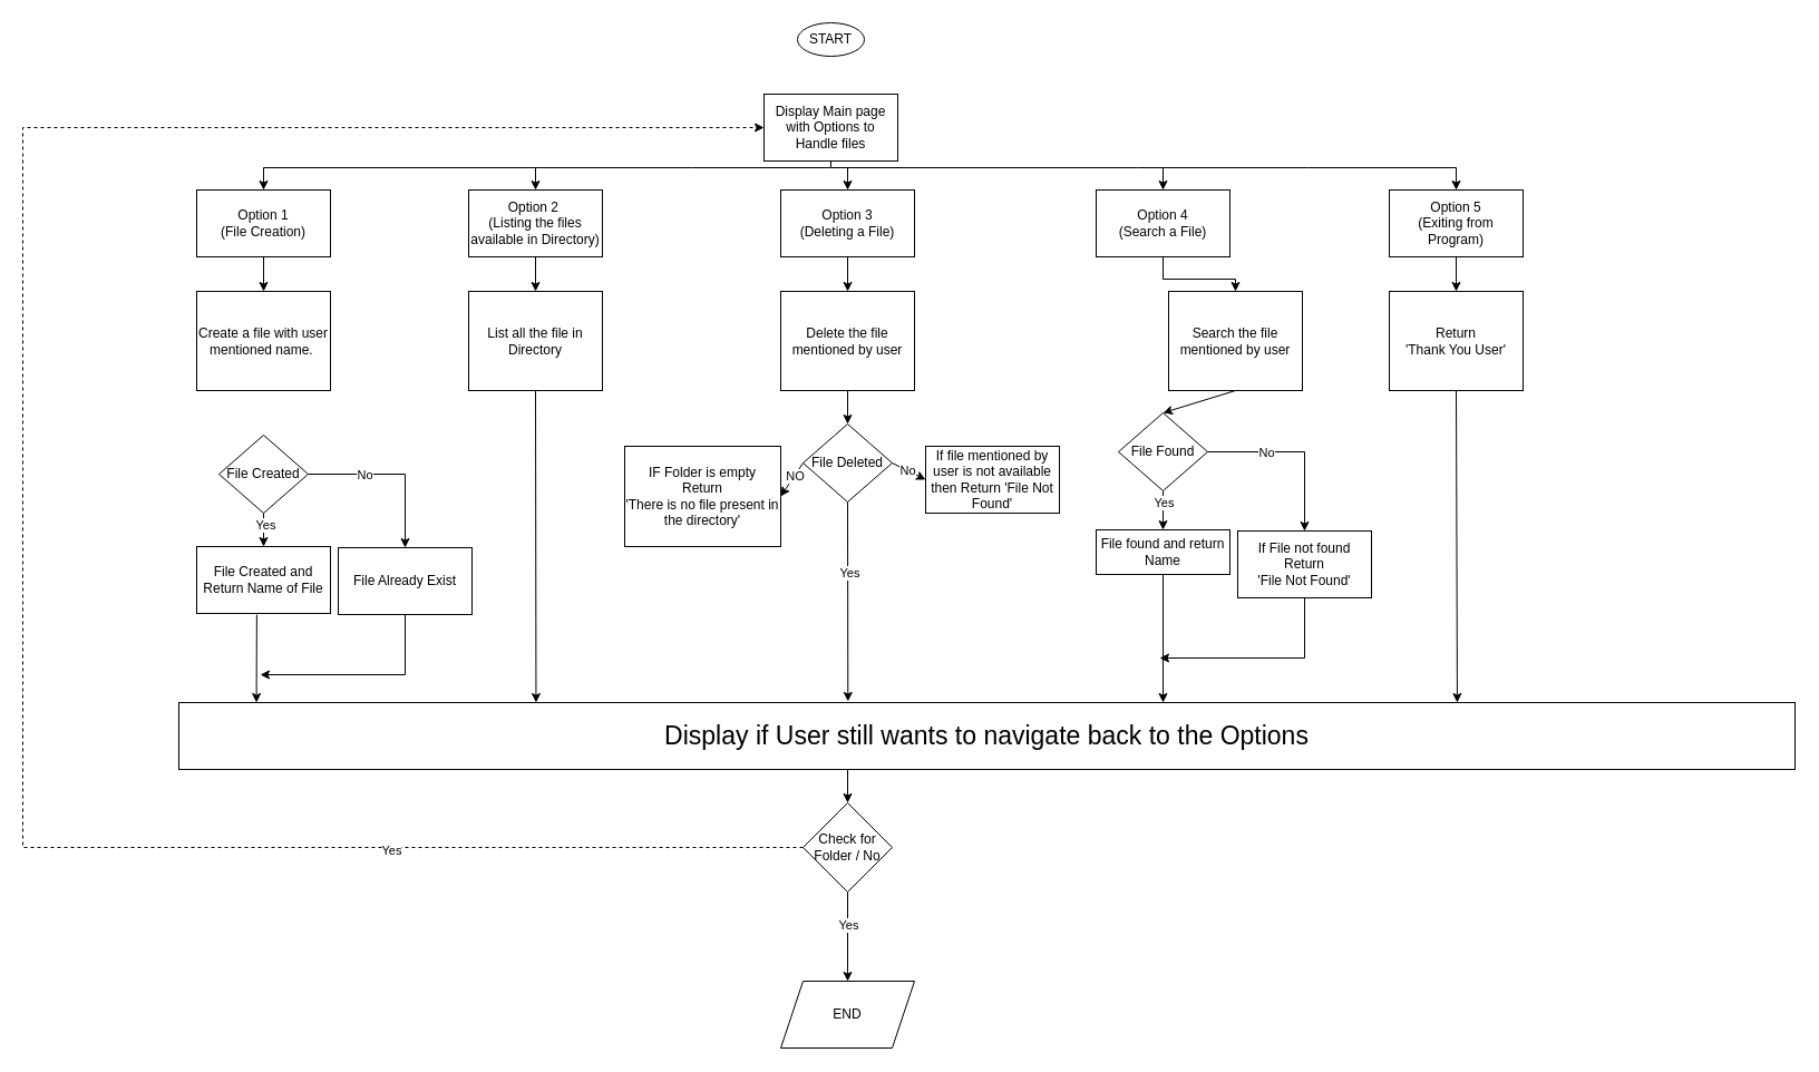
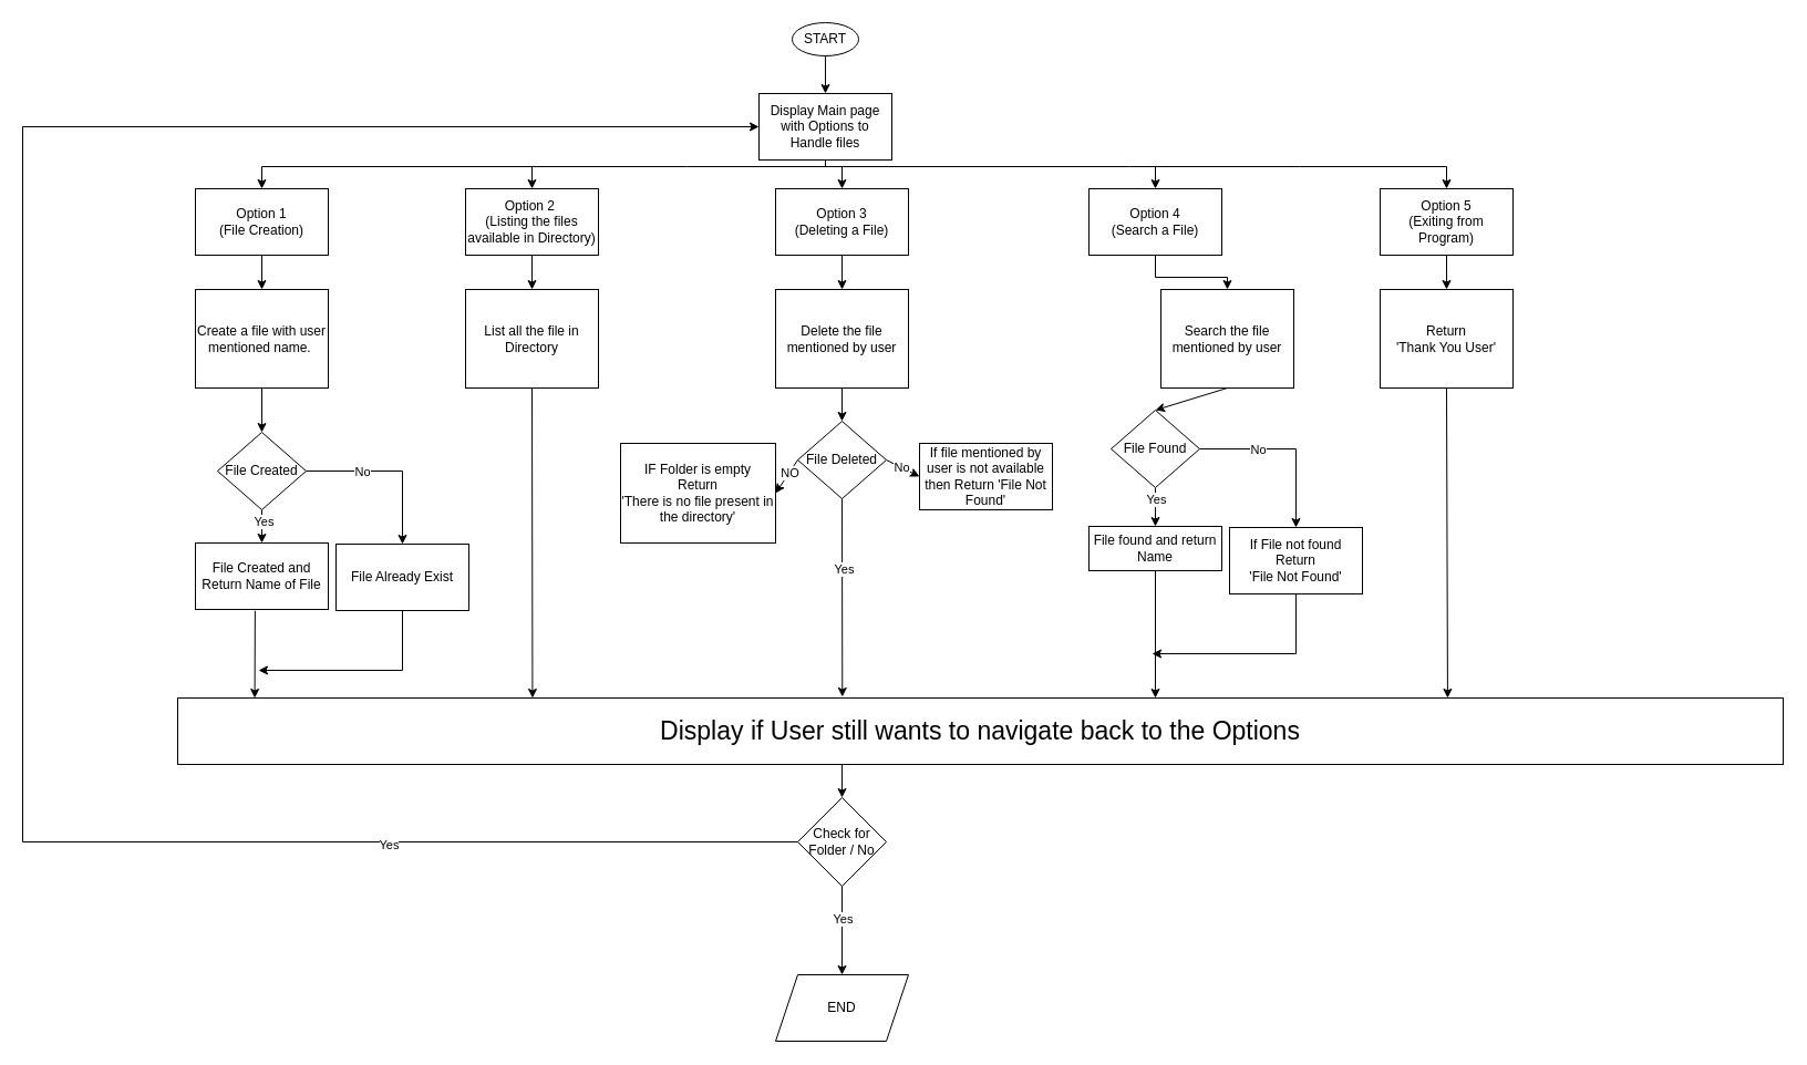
  <mxCell id="0" />
  <mxCell id="1" parent="0" />
+ <mxCell id="2" value="" style="edgeStyle=orthogonalEdgeStyle;rounded=0;orthogonalLoop=1;jettySize=auto;html=1;" parent="1" source="3" target="4" edge="1"><mxGeometry relative="1" as="geometry" /></mxCell>
  <mxCell id="3" value="START" style="ellipse;whiteSpace=wrap;html=1;" parent="1" vertex="1"><mxGeometry x="715" y="20" width="60" height="30" as="geometry" /></mxCell>
  <mxCell id="4" value="Display Main page with Options to Handle files" style="whiteSpace=wrap;html=1;" parent="1" vertex="1"><mxGeometry x="685" y="84" width="120" height="60" as="geometry" /></mxCell>
  <mxCell id="5" value="Option 1 &lt;br&gt;(File Creation)" style="rounded=0;whiteSpace=wrap;html=1;" parent="1" vertex="1"><mxGeometry x="176" y="170" width="120" height="60" as="geometry" /></mxCell>
  <mxCell id="6" style="edgeStyle=orthogonalEdgeStyle;rounded=0;orthogonalLoop=1;jettySize=auto;html=1;entryX=0.5;entryY=0;entryDx=0;entryDy=0;" parent="1" source="7" target="20" edge="1"><mxGeometry relative="1" as="geometry" /></mxCell>
  <mxCell id="7" value="Option 2&amp;nbsp;&lt;br&gt;(Listing the files available in Directory)" style="rounded=0;whiteSpace=wrap;html=1;" parent="1" vertex="1"><mxGeometry x="420" y="170" width="120" height="60" as="geometry" /></mxCell>
  <mxCell id="8" style="edgeStyle=orthogonalEdgeStyle;rounded=0;orthogonalLoop=1;jettySize=auto;html=1;entryX=0.5;entryY=0;entryDx=0;entryDy=0;" parent="1" source="9" target="22" edge="1"><mxGeometry relative="1" as="geometry" /></mxCell>
  <mxCell id="9" value="Option 3&lt;br&gt;(Deleting a File)" style="rounded=0;whiteSpace=wrap;html=1;" parent="1" vertex="1"><mxGeometry x="700" y="170" width="120" height="60" as="geometry" /></mxCell>
  <mxCell id="10" style="edgeStyle=orthogonalEdgeStyle;rounded=0;orthogonalLoop=1;jettySize=auto;html=1;entryX=0.5;entryY=0;entryDx=0;entryDy=0;" parent="1" source="11" target="23" edge="1"><mxGeometry relative="1" as="geometry" /></mxCell>
  <mxCell id="11" value="Option 4&lt;br&gt;(Search a File)" style="rounded=0;whiteSpace=wrap;html=1;" parent="1" vertex="1"><mxGeometry x="983" y="170" width="120" height="60" as="geometry" /></mxCell>
  <mxCell id="12" value="Option 5&lt;br&gt;(Exiting from Program)" style="rounded=0;whiteSpace=wrap;html=1;" parent="1" vertex="1"><mxGeometry x="1246" y="170" width="120" height="60" as="geometry" /></mxCell>
  <mxCell id="13" value="" style="endArrow=classic;html=1;rounded=0;exitX=0.5;exitY=1;exitDx=0;exitDy=0;entryX=0.5;entryY=0;entryDx=0;entryDy=0;" parent="1" source="4" target="5" edge="1"><mxGeometry width="50" height="50" relative="1" as="geometry"><mxPoint x="720" y="190" as="sourcePoint" /><mxPoint x="770" y="140" as="targetPoint" /><Array as="points"><mxPoint x="745" y="150" /><mxPoint x="620" y="150" /><mxPoint x="236" y="150" /></Array></mxGeometry></mxCell>
  <mxCell id="14" value="" style="endArrow=classic;html=1;rounded=0;entryX=0.5;entryY=0;entryDx=0;entryDy=0;" parent="1" target="7" edge="1"><mxGeometry width="50" height="50" relative="1" as="geometry"><mxPoint x="480" y="150" as="sourcePoint" /><mxPoint x="600" y="150" as="targetPoint" /></mxGeometry></mxCell>
  <mxCell id="15" value="" style="endArrow=classic;html=1;rounded=0;entryX=0.5;entryY=0;entryDx=0;entryDy=0;" parent="1" target="12" edge="1"><mxGeometry width="50" height="50" relative="1" as="geometry"><mxPoint x="745" y="150" as="sourcePoint" /><mxPoint x="815" y="150" as="targetPoint" /><Array as="points"><mxPoint x="1020" y="150" /><mxPoint x="1173" y="150" /><mxPoint x="1306" y="150" /></Array></mxGeometry></mxCell>
  <mxCell id="16" value="" style="endArrow=classic;html=1;rounded=0;entryX=0.5;entryY=0;entryDx=0;entryDy=0;" parent="1" target="11" edge="1"><mxGeometry width="50" height="50" relative="1" as="geometry"><mxPoint x="1043" y="150" as="sourcePoint" /><mxPoint x="1103" y="150" as="targetPoint" /></mxGeometry></mxCell>
  <mxCell id="17" value="" style="endArrow=classic;html=1;rounded=0;entryX=0.5;entryY=0;entryDx=0;entryDy=0;" parent="1" target="9" edge="1"><mxGeometry width="50" height="50" relative="1" as="geometry"><mxPoint x="760" y="150" as="sourcePoint" /><mxPoint x="820" y="150" as="targetPoint" /></mxGeometry></mxCell>
  <mxCell id="18" value="" style="endArrow=classic;html=1;rounded=0;exitX=0.5;exitY=1;exitDx=0;exitDy=0;" parent="1" source="5" target="19" edge="1"><mxGeometry width="50" height="50" relative="1" as="geometry"><mxPoint x="506" y="240" as="sourcePoint" /><mxPoint x="236" y="260" as="targetPoint" /></mxGeometry></mxCell>
  <mxCell id="19" value="Create a file with user mentioned name.&amp;nbsp;" style="rounded=0;whiteSpace=wrap;html=1;" parent="1" vertex="1"><mxGeometry x="176" y="261" width="120" height="89" as="geometry" /></mxCell>
  <mxCell id="20" value="List all the file in Directory" style="rounded=0;whiteSpace=wrap;html=1;" parent="1" vertex="1"><mxGeometry x="420" y="261" width="120" height="89" as="geometry" /></mxCell>
  <mxCell id="21" value="" style="edgeStyle=orthogonalEdgeStyle;rounded=0;orthogonalLoop=1;jettySize=auto;html=1;" parent="1" source="22" target="24" edge="1"><mxGeometry relative="1" as="geometry" /></mxCell>
  <mxCell id="22" value="Delete the file mentioned by user" style="rounded=0;whiteSpace=wrap;html=1;" parent="1" vertex="1"><mxGeometry x="700" y="261" width="120" height="89" as="geometry" /></mxCell>
  <mxCell id="23" value="Search the file mentioned by user" style="rounded=0;whiteSpace=wrap;html=1;" parent="1" vertex="1"><mxGeometry x="1048" y="261" width="120" height="89" as="geometry" /></mxCell>
  <mxCell id="24" value="File Deleted" style="rhombus;whiteSpace=wrap;html=1;rounded=0;" parent="1" vertex="1"><mxGeometry x="720" y="380" width="80" height="70" as="geometry" /></mxCell>
  <mxCell id="25" value="IF Folder is empty&lt;br&gt;Return&lt;br&gt;'There is no file present in the directory'" style="rounded=0;whiteSpace=wrap;html=1;" vertex="1" parent="1"><mxGeometry x="560" y="400" width="140" height="90" as="geometry" /></mxCell>
  <mxCell id="26" value="If file mentioned by user is not available then Return 'File Not Found'" style="rounded=0;whiteSpace=wrap;html=1;" vertex="1" parent="1"><mxGeometry x="830" y="400" width="120" height="60" as="geometry" /></mxCell>
  <mxCell id="27" value="" style="endArrow=classic;html=1;rounded=0;exitX=0;exitY=0.5;exitDx=0;exitDy=0;entryX=1;entryY=0.5;entryDx=0;entryDy=0;" edge="1" parent="1" source="24" target="25"><mxGeometry width="50" height="50" relative="1" as="geometry"><mxPoint x="720" y="470" as="sourcePoint" /><mxPoint x="770" y="420" as="targetPoint" /></mxGeometry></mxCell>
  <mxCell id="28" value="NO" style="edgeLabel;html=1;align=center;verticalAlign=middle;resizable=0;points=[];" vertex="1" connectable="0" parent="27"><mxGeometry x="-0.25" relative="1" as="geometry"><mxPoint as="offset" /></mxGeometry></mxCell>
  <mxCell id="29" value="" style="endArrow=classic;html=1;rounded=0;exitX=0;exitY=0.5;exitDx=0;exitDy=0;entryX=0.414;entryY=-0.017;entryDx=0;entryDy=0;entryPerimeter=0;" edge="1" parent="1" target="33"><mxGeometry width="50" height="50" relative="1" as="geometry"><mxPoint x="760" y="450" as="sourcePoint" /><mxPoint x="760.28" y="508.02" as="targetPoint" /></mxGeometry></mxCell>
  <mxCell id="30" value="Yes" style="edgeLabel;html=1;align=center;verticalAlign=middle;resizable=0;points=[];" vertex="1" connectable="0" parent="29"><mxGeometry x="-0.287" y="1" relative="1" as="geometry"><mxPoint as="offset" /></mxGeometry></mxCell>
  <mxCell id="31" value="" style="endArrow=classic;html=1;rounded=0;exitX=1;exitY=0.5;exitDx=0;exitDy=0;entryX=0;entryY=0.5;entryDx=0;entryDy=0;" edge="1" parent="1" source="24" target="26"><mxGeometry width="50" height="50" relative="1" as="geometry"><mxPoint x="700" y="460" as="sourcePoint" /><mxPoint x="750" y="410" as="targetPoint" /><Array as="points"><mxPoint x="810" y="420" /></Array></mxGeometry></mxCell>
  <mxCell id="32" value="No" style="edgeLabel;html=1;align=center;verticalAlign=middle;resizable=0;points=[];" vertex="1" connectable="0" parent="31"><mxGeometry x="-0.123" relative="1" as="geometry"><mxPoint as="offset" /></mxGeometry></mxCell>
  <mxCell id="33" value="&lt;font style=&quot;font-size: 23px;&quot;&gt;Display if User still wants to navigate back to the Options&lt;/font&gt;" style="rounded=0;whiteSpace=wrap;html=1;" vertex="1" parent="1"><mxGeometry x="160" y="630" width="1450" height="60" as="geometry" /></mxCell>
  <mxCell id="34" value="Check for Folder / No" style="rhombus;whiteSpace=wrap;html=1;" vertex="1" parent="1"><mxGeometry x="720" y="720" width="80" height="80" as="geometry" /></mxCell>
  <mxCell id="35" value="" style="endArrow=classic;html=1;rounded=0;exitX=0.5;exitY=1;exitDx=0;exitDy=0;entryX=0.5;entryY=0;entryDx=0;entryDy=0;" edge="1" parent="1" source="34" target="37"><mxGeometry width="50" height="50" relative="1" as="geometry"><mxPoint x="720" y="850" as="sourcePoint" /><mxPoint x="720" y="880" as="targetPoint" /></mxGeometry></mxCell>
  <mxCell id="36" value="Yes" style="edgeLabel;html=1;align=center;verticalAlign=middle;resizable=0;points=[];" vertex="1" connectable="0" parent="35"><mxGeometry x="-0.267" relative="1" as="geometry"><mxPoint as="offset" /></mxGeometry></mxCell>
  <mxCell id="37" value="END" style="shape=parallelogram;perimeter=parallelogramPerimeter;whiteSpace=wrap;html=1;fixedSize=1;" vertex="1" parent="1"><mxGeometry x="700" y="880" width="120" height="60" as="geometry" /></mxCell>
- <mxCell id="38" value="" style="endArrow=classic;html=1;rounded=0;exitX=0;exitY=0.5;exitDx=0;exitDy=0;entryX=0;entryY=0.5;entryDx=0;entryDy=0;dashed=1;" edge="1" parent="1" source="34" target="4"><mxGeometry width="50" height="50" relative="1" as="geometry"><mxPoint x="340" y="760" as="sourcePoint" /><mxPoint x="370" y="220" as="targetPoint" /><Array as="points"><mxPoint x="20" y="760" /><mxPoint x="20" y="114" /></Array></mxGeometry></mxCell>
+ <mxCell id="38" value="" style="endArrow=classic;html=1;rounded=0;exitX=0;exitY=0.5;exitDx=0;exitDy=0;entryX=0;entryY=0.5;entryDx=0;entryDy=0;" edge="1" parent="1" source="34" target="4"><mxGeometry width="50" height="50" relative="1" as="geometry"><mxPoint x="340" y="760" as="sourcePoint" /><mxPoint x="370" y="220" as="targetPoint" /><Array as="points"><mxPoint x="20" y="760" /><mxPoint x="20" y="114" /></Array></mxGeometry></mxCell>
  <mxCell id="39" value="Yes" style="edgeLabel;html=1;align=center;verticalAlign=middle;resizable=0;points=[];" vertex="1" connectable="0" parent="38"><mxGeometry x="-0.632" y="2" relative="1" as="geometry"><mxPoint as="offset" /></mxGeometry></mxCell>
  <mxCell id="40" value="File Found" style="rhombus;whiteSpace=wrap;html=1;rounded=0;" vertex="1" parent="1"><mxGeometry x="1003" y="370" width="80" height="70" as="geometry" /></mxCell>
  <mxCell id="41" value="" style="endArrow=classic;html=1;rounded=0;exitX=0.5;exitY=1;exitDx=0;exitDy=0;entryX=0.5;entryY=0;entryDx=0;entryDy=0;" edge="1" parent="1" source="23" target="40"><mxGeometry width="50" height="50" relative="1" as="geometry"><mxPoint x="860" y="430" as="sourcePoint" /><mxPoint x="910" y="380" as="targetPoint" /></mxGeometry></mxCell>
  <mxCell id="42" value="" style="endArrow=classic;html=1;rounded=0;exitX=0.5;exitY=1;exitDx=0;exitDy=0;" edge="1" parent="1" source="40" target="44"><mxGeometry width="50" height="50" relative="1" as="geometry"><mxPoint x="880" y="380" as="sourcePoint" /><mxPoint x="1043" y="490" as="targetPoint" /></mxGeometry></mxCell>
  <mxCell id="43" value="Yes" style="edgeLabel;html=1;align=center;verticalAlign=middle;resizable=0;points=[];" vertex="1" connectable="0" parent="42"><mxGeometry x="-0.409" relative="1" as="geometry"><mxPoint as="offset" /></mxGeometry></mxCell>
  <mxCell id="44" value="File found and return Name" style="rounded=0;whiteSpace=wrap;html=1;" vertex="1" parent="1"><mxGeometry x="983" y="475" width="120" height="40" as="geometry" /></mxCell>
  <mxCell id="45" value="If File not found Return&lt;br&gt;'File Not Found'" style="rounded=0;whiteSpace=wrap;html=1;" vertex="1" parent="1"><mxGeometry x="1110" y="476" width="120" height="60" as="geometry" /></mxCell>
  <mxCell id="46" value="" style="endArrow=classic;html=1;rounded=0;exitX=1;exitY=0.5;exitDx=0;exitDy=0;entryX=0.5;entryY=0;entryDx=0;entryDy=0;" edge="1" parent="1" source="40" target="45"><mxGeometry width="50" height="50" relative="1" as="geometry"><mxPoint x="1100" y="450" as="sourcePoint" /><mxPoint x="1150" y="400" as="targetPoint" /><Array as="points"><mxPoint x="1170" y="405" /></Array></mxGeometry></mxCell>
  <mxCell id="47" value="No" style="edgeLabel;html=1;align=center;verticalAlign=middle;resizable=0;points=[];" vertex="1" connectable="0" parent="46"><mxGeometry x="-0.344" relative="1" as="geometry"><mxPoint as="offset" /></mxGeometry></mxCell>
  <mxCell id="48" value="" style="endArrow=classic;html=1;rounded=0;exitX=0.5;exitY=1;exitDx=0;exitDy=0;" edge="1" parent="1" source="44"><mxGeometry width="50" height="50" relative="1" as="geometry"><mxPoint x="1110" y="590" as="sourcePoint" /><mxPoint x="1043" y="630" as="targetPoint" /></mxGeometry></mxCell>
  <mxCell id="49" value="" style="endArrow=classic;html=1;rounded=0;exitX=0.5;exitY=1;exitDx=0;exitDy=0;" edge="1" parent="1" source="45"><mxGeometry width="50" height="50" relative="1" as="geometry"><mxPoint x="1110" y="590" as="sourcePoint" /><mxPoint x="1040" y="590" as="targetPoint" /><Array as="points"><mxPoint x="1170" y="590" /></Array></mxGeometry></mxCell>
  <mxCell id="50" style="edgeStyle=orthogonalEdgeStyle;rounded=0;orthogonalLoop=1;jettySize=auto;html=1;entryX=0.5;entryY=0;entryDx=0;entryDy=0;" edge="1" parent="1" target="51"><mxGeometry relative="1" as="geometry"><mxPoint x="1306" y="230" as="sourcePoint" /></mxGeometry></mxCell>
  <mxCell id="51" value="Return&lt;br&gt;'Thank You User'" style="rounded=0;whiteSpace=wrap;html=1;" vertex="1" parent="1"><mxGeometry x="1246" y="261" width="120" height="89" as="geometry" /></mxCell>
  <mxCell id="52" value="" style="endArrow=classic;html=1;rounded=0;exitX=0.5;exitY=1;exitDx=0;exitDy=0;entryX=0.791;entryY=0;entryDx=0;entryDy=0;entryPerimeter=0;" edge="1" parent="1" source="51" target="33"><mxGeometry width="50" height="50" relative="1" as="geometry"><mxPoint x="990" y="600" as="sourcePoint" /><mxPoint x="1040" y="550" as="targetPoint" /></mxGeometry></mxCell>
  <mxCell id="53" value="File Created" style="rhombus;whiteSpace=wrap;html=1;rounded=0;" vertex="1" parent="1"><mxGeometry x="196" y="390" width="80" height="70" as="geometry" /></mxCell>
  <mxCell id="54" value="File Created and Return Name of File" style="rounded=0;whiteSpace=wrap;html=1;" vertex="1" parent="1"><mxGeometry x="176" y="490" width="120" height="60" as="geometry" /></mxCell>
  <mxCell id="55" value="File Already Exist" style="rounded=0;whiteSpace=wrap;html=1;" vertex="1" parent="1"><mxGeometry x="303" y="491" width="120" height="60" as="geometry" /></mxCell>
  <mxCell id="56" value="" style="endArrow=classic;html=1;rounded=0;exitX=1;exitY=0.5;exitDx=0;exitDy=0;entryX=0.5;entryY=0;entryDx=0;entryDy=0;" edge="1" parent="1" target="55" source="53"><mxGeometry width="50" height="50" relative="1" as="geometry"><mxPoint x="276" y="420" as="sourcePoint" /><mxPoint x="343" y="415" as="targetPoint" /><Array as="points"><mxPoint x="363" y="425" /></Array></mxGeometry></mxCell>
  <mxCell id="57" value="No" style="edgeLabel;html=1;align=center;verticalAlign=middle;resizable=0;points=[];" vertex="1" connectable="0" parent="56"><mxGeometry x="-0.344" relative="1" as="geometry"><mxPoint as="offset" /></mxGeometry></mxCell>
  <mxCell id="58" value="" style="endArrow=classic;html=1;rounded=0;exitX=0.5;exitY=1;exitDx=0;exitDy=0;" edge="1" parent="1" source="55"><mxGeometry width="50" height="50" relative="1" as="geometry"><mxPoint x="303" y="605" as="sourcePoint" /><mxPoint x="233" y="605" as="targetPoint" /><Array as="points"><mxPoint x="363" y="605" /></Array></mxGeometry></mxCell>
  <mxCell id="59" value="" style="endArrow=classic;html=1;rounded=0;exitX=0.5;exitY=1;exitDx=0;exitDy=0;entryX=0.5;entryY=0;entryDx=0;entryDy=0;" edge="1" parent="1" source="53" target="54"><mxGeometry width="50" height="50" relative="1" as="geometry"><mxPoint x="310" y="500" as="sourcePoint" /><mxPoint x="360" y="450" as="targetPoint" /></mxGeometry></mxCell>
  <mxCell id="60" value="Yes" style="edgeLabel;html=1;align=center;verticalAlign=middle;resizable=0;points=[];" vertex="1" connectable="0" parent="59"><mxGeometry x="-0.347" y="1" relative="1" as="geometry"><mxPoint as="offset" /></mxGeometry></mxCell>
  <mxCell id="61" value="" style="endArrow=classic;html=1;rounded=0;exitX=0.449;exitY=1.019;exitDx=0;exitDy=0;exitPerimeter=0;entryX=0.048;entryY=0;entryDx=0;entryDy=0;entryPerimeter=0;" edge="1" parent="1" source="54" target="33"><mxGeometry width="50" height="50" relative="1" as="geometry"><mxPoint x="270" y="590" as="sourcePoint" /><mxPoint x="230" y="610" as="targetPoint" /></mxGeometry></mxCell>
+ <mxCell id="62" value="" style="endArrow=classic;html=1;rounded=0;exitX=0.5;exitY=1;exitDx=0;exitDy=0;entryX=0.5;entryY=0;entryDx=0;entryDy=0;" edge="1" parent="1" source="19" target="53"><mxGeometry width="50" height="50" relative="1" as="geometry"><mxPoint x="380" y="450" as="sourcePoint" /><mxPoint x="430" y="400" as="targetPoint" /></mxGeometry></mxCell>
  <mxCell id="63" value="" style="endArrow=classic;html=1;rounded=0;exitX=0.5;exitY=1;exitDx=0;exitDy=0;entryX=0.221;entryY=0;entryDx=0;entryDy=0;entryPerimeter=0;" edge="1" parent="1" source="20" target="33"><mxGeometry width="50" height="50" relative="1" as="geometry"><mxPoint x="360" y="490" as="sourcePoint" /><mxPoint x="410" y="440" as="targetPoint" /></mxGeometry></mxCell>
  <mxCell id="64" value="" style="endArrow=classic;html=1;rounded=0;entryX=0.5;entryY=0;entryDx=0;entryDy=0;" edge="1" parent="1" target="34"><mxGeometry width="50" height="50" relative="1" as="geometry"><mxPoint x="760" y="690" as="sourcePoint" /><mxPoint x="810" y="640" as="targetPoint" /></mxGeometry></mxCell>
